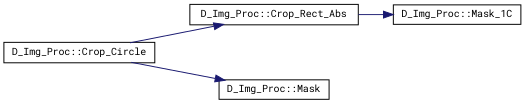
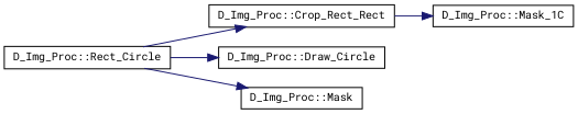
  digraph {
    fontname="Roboto Mono"
    rankdir=LR
    node [color=black fillcolor=white fontname="Roboto Mono" fontsize=10 shape=record style=filled]
    edge [color=midnightblue fontname="Roboto Mono" fontsize=10 labelfontname=Helvetica labelfontsize=10 style=solid]
-   n1 [height=0.2 label="D_Img_Proc::Crop_Circle" width=0.4]
-   n2 [height=0.2 label="D_Img_Proc::Crop_Rect_Abs" width=0.4]
+   n1 [height=0.2 label="D_Img_Proc::Rect_Circle" width=0.4]
+   n2 [height=0.2 label="D_Img_Proc::Crop_Rect_Rect" width=0.4]
+   n3 [height=0.2 label="D_Img_Proc::Draw_Circle" width=0.4]
    n4 [height=0.2 label="D_Img_Proc::Mask" width=0.4]
    n5 [height=0.2 label="D_Img_Proc::Mask_1C" width=0.4]
    n1 -> n2
+   n1 -> n3
    n1 -> n4
    n2 -> n5
  }
